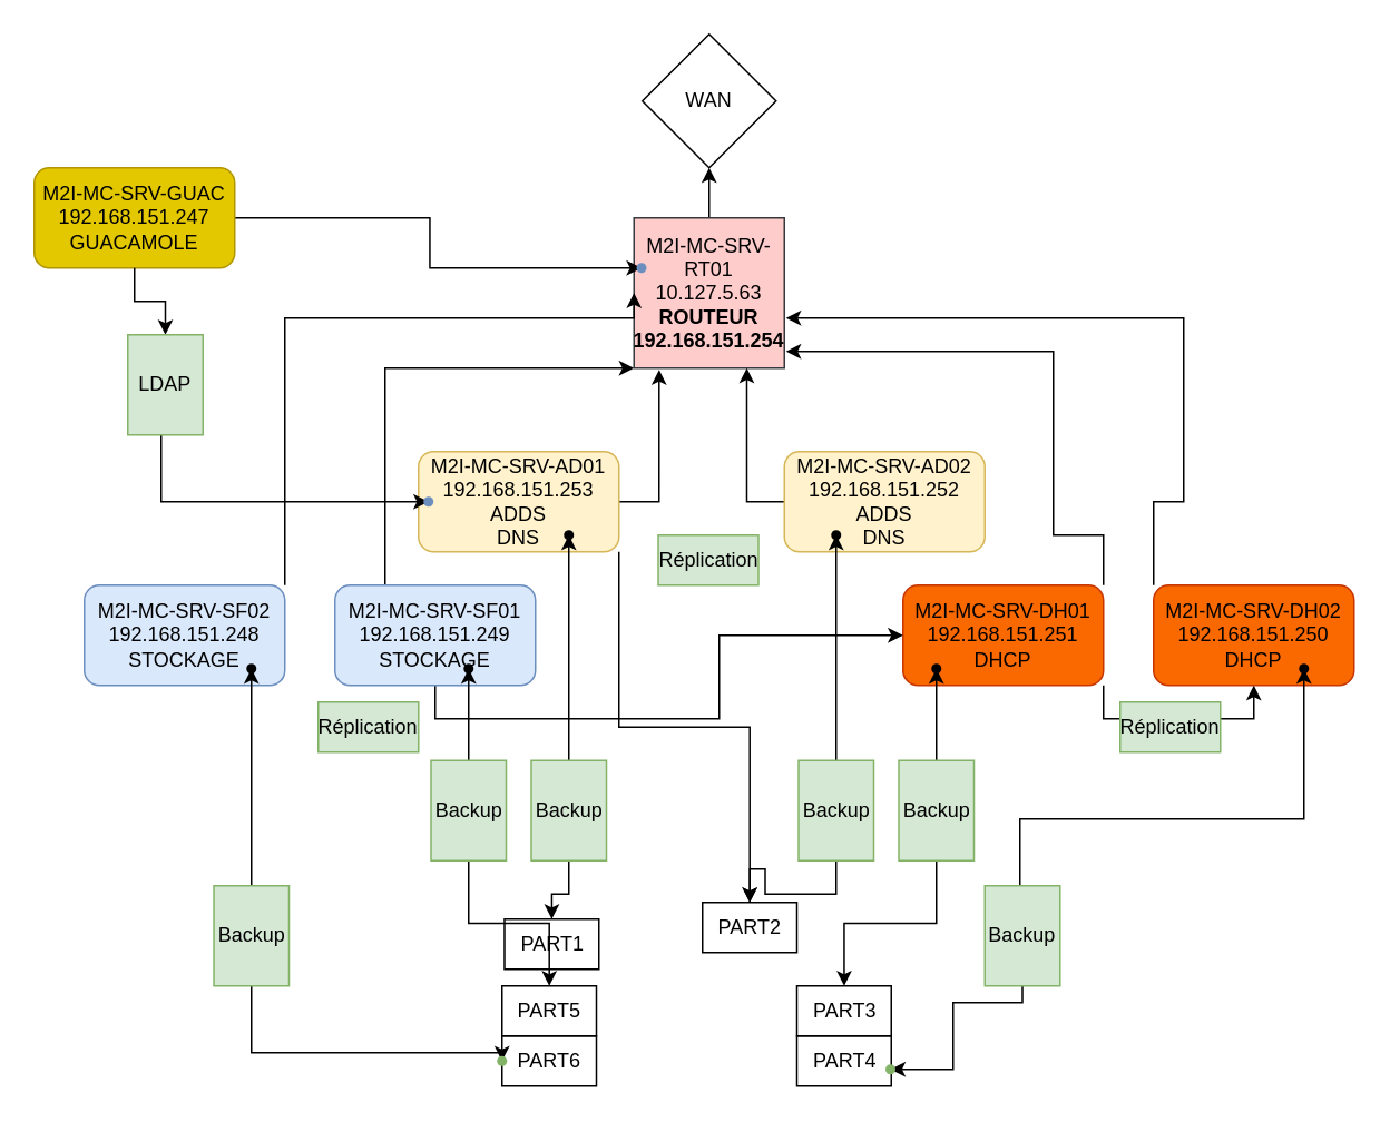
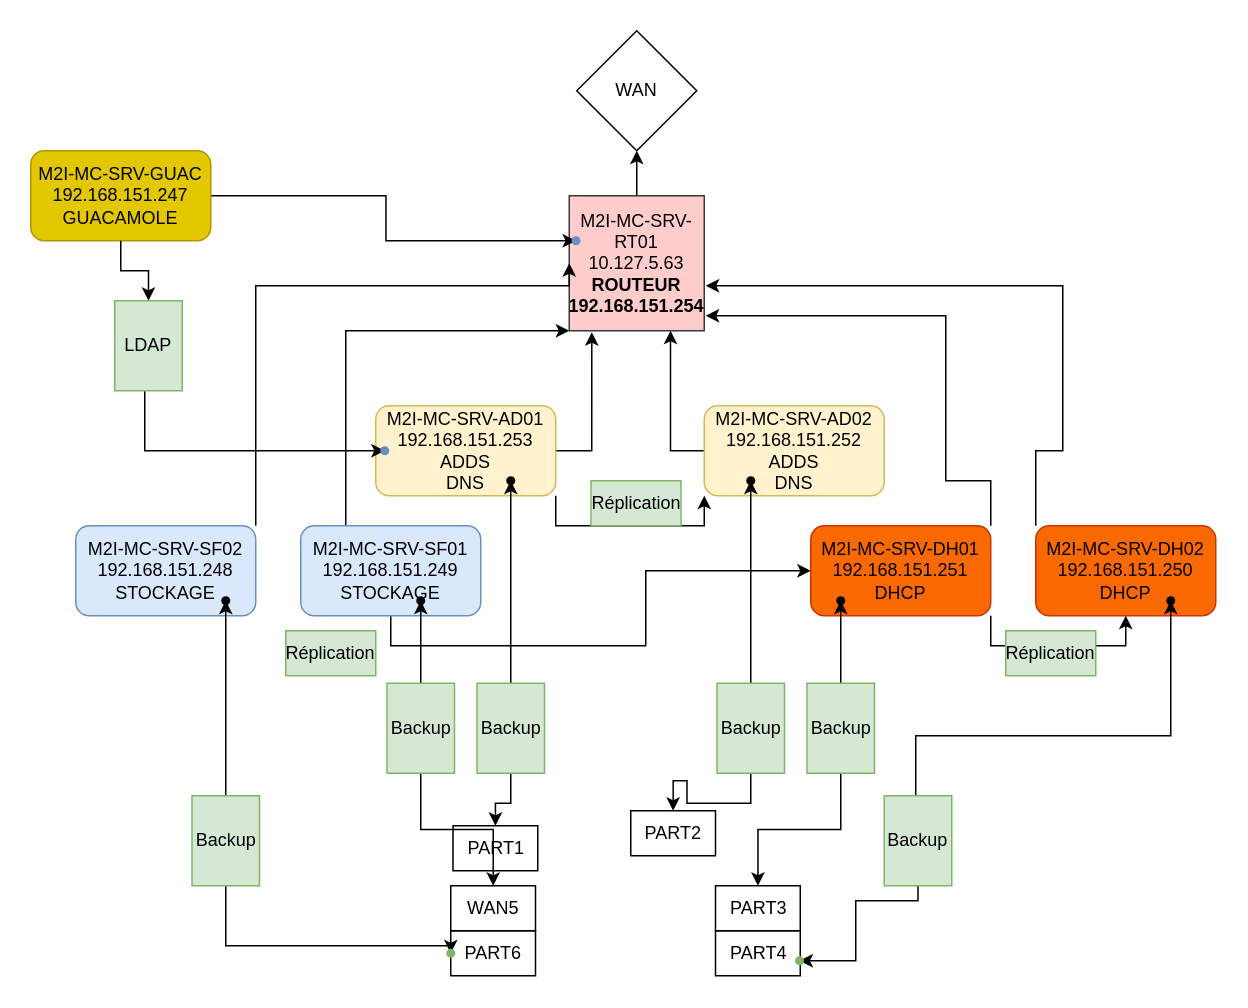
  <mxCell id="0" />
  <mxCell id="1" parent="0" />
  <mxCell id="2" value="" style="edgeStyle=orthogonalEdgeStyle;rounded=0;orthogonalLoop=1;jettySize=auto;html=1;" edge="1" parent="1" source="3" target="16"><mxGeometry relative="1" as="geometry" /></mxCell>
  <mxCell id="3" value="M2I-MC-SRV-RT01&lt;br&gt;10.127.5.63&lt;br&gt;&lt;b&gt;ROUTEUR&lt;br&gt;192.168.151.254&lt;br&gt;&lt;/b&gt;" style="whiteSpace=wrap;html=1;aspect=fixed;fillColor=#ffcccc;strokeColor=#36393d;" vertex="1" parent="1"><mxGeometry x="379" y="130" width="90" height="90" as="geometry" /></mxCell>
  <mxCell id="4" value="" style="edgeStyle=orthogonalEdgeStyle;rounded=0;orthogonalLoop=1;jettySize=auto;html=1;entryX=0.167;entryY=1.011;entryDx=0;entryDy=0;entryPerimeter=0;" edge="1" parent="1" source="6" target="3"><mxGeometry relative="1" as="geometry" /></mxCell>
- <mxCell id="5" style="edgeStyle=orthogonalEdgeStyle;rounded=0;orthogonalLoop=1;jettySize=auto;html=1;exitX=1;exitY=1;exitDx=0;exitDy=0;" edge="1" parent="1" source="6" target="29"><mxGeometry relative="1" as="geometry" /></mxCell>
+ <mxCell id="5" style="edgeStyle=orthogonalEdgeStyle;rounded=0;orthogonalLoop=1;jettySize=auto;html=1;exitX=1;exitY=1;exitDx=0;exitDy=0;entryX=0;entryY=1;entryDx=0;entryDy=0;" edge="1" parent="1" source="6" target="8"><mxGeometry relative="1" as="geometry" /></mxCell>
  <mxCell id="6" value="M2I-MC-SRV-AD01&lt;br&gt;192.168.151.253&lt;br&gt;ADDS&lt;br&gt;DNS" style="rounded=1;whiteSpace=wrap;html=1;fillColor=#fff2cc;strokeColor=#d6b656;" vertex="1" parent="1"><mxGeometry x="250" y="270" width="120" height="60" as="geometry" /></mxCell>
  <mxCell id="7" value="" style="edgeStyle=orthogonalEdgeStyle;rounded=0;orthogonalLoop=1;jettySize=auto;html=1;entryX=0.75;entryY=1;entryDx=0;entryDy=0;" edge="1" parent="1" source="8" target="3"><mxGeometry relative="1" as="geometry"><Array as="points"><mxPoint x="447" y="300" /></Array></mxGeometry></mxCell>
  <mxCell id="8" value="M2I-MC-SRV-AD02&lt;br&gt;192.168.151.252&lt;br&gt;ADDS&lt;br&gt;DNS" style="rounded=1;whiteSpace=wrap;html=1;fillColor=#fff2cc;strokeColor=#d6b656;" vertex="1" parent="1"><mxGeometry x="469" y="270" width="120" height="60" as="geometry" /></mxCell>
  <mxCell id="9" value="Réplication" style="text;strokeColor=#82b366;align=center;fillColor=#d5e8d4;html=1;verticalAlign=middle;whiteSpace=wrap;rounded=0;" vertex="1" parent="1"><mxGeometry x="393.5" y="320" width="60" height="30" as="geometry" /></mxCell>
  <mxCell id="10" value="M2I-MC-SRV-DH02&lt;br&gt;192.168.151.250&lt;br&gt;DHCP" style="rounded=1;whiteSpace=wrap;html=1;fillColor=#fa6800;strokeColor=#C73500;fontColor=#000000;" vertex="1" parent="1"><mxGeometry x="690" y="350" width="120" height="60" as="geometry" /></mxCell>
  <mxCell id="11" value="M2I-MC-SRV-DH01&lt;br&gt;192.168.151.251&lt;br&gt;DHCP" style="rounded=1;whiteSpace=wrap;html=1;fillColor=#fa6800;strokeColor=#C73500;fontColor=#000000;" vertex="1" parent="1"><mxGeometry x="540" y="350" width="120" height="60" as="geometry" /></mxCell>
  <mxCell id="12" style="edgeStyle=orthogonalEdgeStyle;rounded=0;orthogonalLoop=1;jettySize=auto;html=1;exitX=1;exitY=1;exitDx=0;exitDy=0;entryX=0.5;entryY=1;entryDx=0;entryDy=0;" edge="1" parent="1" source="11" target="10"><mxGeometry relative="1" as="geometry"><mxPoint x="620" y="450" as="sourcePoint" /><mxPoint x="719" y="450" as="targetPoint" /></mxGeometry></mxCell>
  <mxCell id="13" value="Réplication" style="text;strokeColor=#82b366;align=center;fillColor=#d5e8d4;html=1;verticalAlign=middle;whiteSpace=wrap;rounded=0;" vertex="1" parent="1"><mxGeometry x="670" y="420" width="60" height="30" as="geometry" /></mxCell>
  <mxCell id="14" value="" style="edgeStyle=orthogonalEdgeStyle;rounded=0;orthogonalLoop=1;jettySize=auto;html=1;entryX=1.011;entryY=0.889;entryDx=0;entryDy=0;exitX=1;exitY=0;exitDx=0;exitDy=0;entryPerimeter=0;" edge="1" parent="1" source="11" target="3"><mxGeometry relative="1" as="geometry"><mxPoint x="652" y="320" as="sourcePoint" /><mxPoint x="630" y="240" as="targetPoint" /><Array as="points"><mxPoint x="660" y="320" /><mxPoint x="630" y="320" /><mxPoint x="630" y="210" /></Array></mxGeometry></mxCell>
  <mxCell id="15" value="" style="edgeStyle=orthogonalEdgeStyle;rounded=0;orthogonalLoop=1;jettySize=auto;html=1;exitX=0;exitY=0;exitDx=0;exitDy=0;" edge="1" parent="1" source="10"><mxGeometry relative="1" as="geometry"><mxPoint x="730" y="300" as="sourcePoint" /><mxPoint x="470" y="190" as="targetPoint" /><Array as="points"><mxPoint x="690" y="300" /><mxPoint x="708" y="300" /></Array></mxGeometry></mxCell>
  <mxCell id="16" value="WAN" style="rhombus;whiteSpace=wrap;html=1;" vertex="1" parent="1"><mxGeometry x="384" y="20" width="80" height="80" as="geometry" /></mxCell>
  <mxCell id="17" value="" style="edgeStyle=orthogonalEdgeStyle;rounded=0;orthogonalLoop=1;jettySize=auto;html=1;entryX=0;entryY=0.5;entryDx=0;entryDy=0;" edge="1" parent="1" source="18" target="3"><mxGeometry relative="1" as="geometry"><mxPoint x="110" y="270" as="targetPoint" /><Array as="points"><mxPoint x="170" y="190" /><mxPoint x="379" y="190" /></Array></mxGeometry></mxCell>
  <mxCell id="18" value="M2I-MC-SRV-SF02&lt;br&gt;192.168.151.248&lt;br&gt;STOCKAGE" style="rounded=1;whiteSpace=wrap;html=1;fillColor=#dae8fc;strokeColor=#6c8ebf;" vertex="1" parent="1"><mxGeometry x="50" y="350" width="120" height="60" as="geometry" /></mxCell>
  <mxCell id="19" value="" style="edgeStyle=orthogonalEdgeStyle;rounded=0;orthogonalLoop=1;jettySize=auto;html=1;exitX=0.5;exitY=1;exitDx=0;exitDy=0;" edge="1" parent="1" source="21" target="11"><mxGeometry relative="1" as="geometry" /></mxCell>
  <mxCell id="20" value="" style="edgeStyle=orthogonalEdgeStyle;rounded=0;orthogonalLoop=1;jettySize=auto;html=1;entryX=0;entryY=1;entryDx=0;entryDy=0;exitX=0.25;exitY=0;exitDx=0;exitDy=0;" edge="1" parent="1" source="21" target="3"><mxGeometry relative="1" as="geometry"><mxPoint x="180" y="299.99" as="sourcePoint" /><mxPoint x="236.03" y="130" as="targetPoint" /><Array as="points"><mxPoint x="230" y="220" /></Array></mxGeometry></mxCell>
  <mxCell id="21" value="M2I-MC-SRV-SF01&lt;br&gt;192.168.151.249&lt;br&gt;STOCKAGE" style="rounded=1;whiteSpace=wrap;html=1;fillColor=#dae8fc;strokeColor=#6c8ebf;" vertex="1" parent="1"><mxGeometry x="200" y="350" width="120" height="60" as="geometry" /></mxCell>
  <mxCell id="22" value="Réplication" style="text;strokeColor=#82b366;align=center;fillColor=#d5e8d4;html=1;verticalAlign=middle;whiteSpace=wrap;rounded=0;" vertex="1" parent="1"><mxGeometry x="190" y="420" width="60" height="30" as="geometry" /></mxCell>
  <mxCell id="23" value="" style="edgeStyle=orthogonalEdgeStyle;rounded=0;orthogonalLoop=1;jettySize=auto;html=1;" edge="1" parent="1" source="53" target="51"><mxGeometry relative="1" as="geometry" /></mxCell>
  <mxCell id="24" value="PART6" style="rounded=0;whiteSpace=wrap;html=1;" vertex="1" parent="1"><mxGeometry x="300" y="620" width="56.5" height="30" as="geometry" /></mxCell>
  <mxCell id="25" value="" style="edgeStyle=orthogonalEdgeStyle;rounded=0;orthogonalLoop=1;jettySize=auto;html=1;" edge="1" parent="1" source="50" target="48"><mxGeometry relative="1" as="geometry" /></mxCell>
- <mxCell id="26" value="PART5" style="rounded=0;whiteSpace=wrap;html=1;" vertex="1" parent="1"><mxGeometry x="300" y="590" width="56.5" height="30" as="geometry" /></mxCell>
+ <mxCell id="26" value="WAN5" style="rounded=0;whiteSpace=wrap;html=1;" vertex="1" parent="1"><mxGeometry x="300" y="590" width="56.5" height="30" as="geometry" /></mxCell>
  <mxCell id="27" value="PART1" style="rounded=0;whiteSpace=wrap;html=1;" vertex="1" parent="1"><mxGeometry x="301.5" y="550" width="56.5" height="30" as="geometry" /></mxCell>
  <mxCell id="28" value="" style="edgeStyle=orthogonalEdgeStyle;rounded=0;orthogonalLoop=1;jettySize=auto;html=1;" edge="1" parent="1" source="40" target="38"><mxGeometry relative="1" as="geometry" /></mxCell>
  <mxCell id="29" value="PART2" style="rounded=0;whiteSpace=wrap;html=1;" vertex="1" parent="1"><mxGeometry x="420" y="540" width="56.5" height="30" as="geometry" /></mxCell>
  <mxCell id="30" value="" style="edgeStyle=orthogonalEdgeStyle;rounded=0;orthogonalLoop=1;jettySize=auto;html=1;exitX=0;exitY=0.5;exitDx=0;exitDy=0;" edge="1" parent="1" source="46" target="44"><mxGeometry relative="1" as="geometry"><Array as="points"><mxPoint x="610" y="530" /><mxPoint x="610" y="490" /><mxPoint x="780" y="490" /></Array></mxGeometry></mxCell>
  <mxCell id="31" value="PART4" style="rounded=0;whiteSpace=wrap;html=1;" vertex="1" parent="1"><mxGeometry x="476.5" y="620" width="56.5" height="30" as="geometry" /></mxCell>
  <mxCell id="32" value="" style="edgeStyle=orthogonalEdgeStyle;rounded=0;orthogonalLoop=1;jettySize=auto;html=1;" edge="1" parent="1" source="43" target="41"><mxGeometry relative="1" as="geometry" /></mxCell>
  <mxCell id="33" value="PART3" style="rounded=0;whiteSpace=wrap;html=1;" vertex="1" parent="1"><mxGeometry x="476.5" y="590" width="56.5" height="30" as="geometry" /></mxCell>
  <mxCell id="34" value="" style="shape=waypoint;sketch=0;size=6;pointerEvents=1;points=[];fillColor=default;resizable=0;rotatable=0;perimeter=centerPerimeter;snapToPoint=1;rounded=0;" vertex="1" parent="1"><mxGeometry x="330" y="310" width="20" height="20" as="geometry" /></mxCell>
  <mxCell id="35" value="" style="edgeStyle=orthogonalEdgeStyle;rounded=0;orthogonalLoop=1;jettySize=auto;html=1;" edge="1" parent="1" source="37" target="34"><mxGeometry relative="1" as="geometry" /></mxCell>
  <mxCell id="36" value="" style="edgeStyle=orthogonalEdgeStyle;rounded=0;orthogonalLoop=1;jettySize=auto;html=1;" edge="1" parent="1" source="37" target="27"><mxGeometry relative="1" as="geometry" /></mxCell>
  <mxCell id="37" value="Backup" style="text;strokeColor=#82b366;align=center;fillColor=#d5e8d4;html=1;verticalAlign=middle;whiteSpace=wrap;rounded=0;direction=south;" vertex="1" parent="1"><mxGeometry x="317.5" y="455" width="45" height="60" as="geometry" /></mxCell>
  <mxCell id="38" value="" style="shape=waypoint;sketch=0;size=6;pointerEvents=1;points=[];fillColor=default;resizable=0;rotatable=0;perimeter=centerPerimeter;snapToPoint=1;rounded=0;" vertex="1" parent="1"><mxGeometry x="490" y="310" width="20" height="20" as="geometry" /></mxCell>
  <mxCell id="39" value="" style="edgeStyle=orthogonalEdgeStyle;rounded=0;orthogonalLoop=1;jettySize=auto;html=1;entryX=0.5;entryY=0;entryDx=0;entryDy=0;exitX=1;exitY=0.5;exitDx=0;exitDy=0;" edge="1" parent="1" source="40" target="29"><mxGeometry relative="1" as="geometry"><mxPoint x="450" y="485" as="sourcePoint" /></mxGeometry></mxCell>
  <mxCell id="40" value="Backup" style="text;strokeColor=#82b366;align=center;fillColor=#d5e8d4;html=1;verticalAlign=middle;whiteSpace=wrap;rounded=0;direction=south;" vertex="1" parent="1"><mxGeometry x="477.5" y="455" width="45" height="60" as="geometry" /></mxCell>
  <mxCell id="41" value="" style="shape=waypoint;sketch=0;size=6;pointerEvents=1;points=[];fillColor=default;resizable=0;rotatable=0;perimeter=centerPerimeter;snapToPoint=1;rounded=0;" vertex="1" parent="1"><mxGeometry x="550" y="390" width="20" height="20" as="geometry" /></mxCell>
  <mxCell id="42" value="" style="edgeStyle=orthogonalEdgeStyle;rounded=0;orthogonalLoop=1;jettySize=auto;html=1;exitX=1;exitY=0.5;exitDx=0;exitDy=0;" edge="1" parent="1" source="43" target="33"><mxGeometry relative="1" as="geometry" /></mxCell>
  <mxCell id="43" value="Backup" style="text;strokeColor=#82b366;align=center;fillColor=#d5e8d4;html=1;verticalAlign=middle;whiteSpace=wrap;rounded=0;direction=south;" vertex="1" parent="1"><mxGeometry x="537.5" y="455" width="45" height="60" as="geometry" /></mxCell>
  <mxCell id="44" value="" style="shape=waypoint;sketch=0;size=6;pointerEvents=1;points=[];fillColor=default;resizable=0;rotatable=0;perimeter=centerPerimeter;snapToPoint=1;rounded=0;" vertex="1" parent="1"><mxGeometry x="770" y="390" width="20" height="20" as="geometry" /></mxCell>
  <mxCell id="45" value="" style="edgeStyle=orthogonalEdgeStyle;rounded=0;orthogonalLoop=1;jettySize=auto;html=1;" edge="1" parent="1" source="46" target="47"><mxGeometry relative="1" as="geometry"><Array as="points"><mxPoint x="612" y="600" /><mxPoint x="570" y="600" /><mxPoint x="570" y="640" /></Array></mxGeometry></mxCell>
  <mxCell id="46" value="Backup" style="text;strokeColor=#82b366;align=center;fillColor=#d5e8d4;html=1;verticalAlign=middle;whiteSpace=wrap;rounded=0;direction=south;" vertex="1" parent="1"><mxGeometry x="589" y="530" width="45" height="60" as="geometry" /></mxCell>
  <mxCell id="47" value="" style="shape=waypoint;sketch=0;size=6;pointerEvents=1;points=[];fillColor=#d5e8d4;resizable=0;rotatable=0;perimeter=centerPerimeter;snapToPoint=1;strokeColor=#82b366;gradientColor=none;rounded=0;" vertex="1" parent="1"><mxGeometry x="522.5" y="630" width="20" height="20" as="geometry" /></mxCell>
  <mxCell id="48" value="" style="shape=waypoint;sketch=0;size=6;pointerEvents=1;points=[];fillColor=default;resizable=0;rotatable=0;perimeter=centerPerimeter;snapToPoint=1;rounded=0;" vertex="1" parent="1"><mxGeometry x="270" y="390" width="20" height="20" as="geometry" /></mxCell>
  <mxCell id="49" value="" style="edgeStyle=orthogonalEdgeStyle;rounded=0;orthogonalLoop=1;jettySize=auto;html=1;" edge="1" parent="1" source="50" target="26"><mxGeometry relative="1" as="geometry" /></mxCell>
  <mxCell id="50" value="Backup" style="text;strokeColor=#82b366;align=center;fillColor=#d5e8d4;html=1;verticalAlign=middle;whiteSpace=wrap;rounded=0;direction=south;" vertex="1" parent="1"><mxGeometry x="257.5" y="455" width="45" height="60" as="geometry" /></mxCell>
  <mxCell id="51" value="" style="shape=waypoint;sketch=0;size=6;pointerEvents=1;points=[];fillColor=default;resizable=0;rotatable=0;perimeter=centerPerimeter;snapToPoint=1;rounded=0;" vertex="1" parent="1"><mxGeometry x="140" y="390" width="20" height="20" as="geometry" /></mxCell>
  <mxCell id="52" value="" style="edgeStyle=orthogonalEdgeStyle;rounded=0;orthogonalLoop=1;jettySize=auto;html=1;" edge="1" parent="1" source="53" target="54"><mxGeometry relative="1" as="geometry"><Array as="points"><mxPoint x="150" y="630" /><mxPoint x="300" y="630" /></Array></mxGeometry></mxCell>
  <mxCell id="53" value="Backup" style="text;strokeColor=#82b366;align=center;fillColor=#d5e8d4;html=1;verticalAlign=middle;whiteSpace=wrap;rounded=0;direction=south;" vertex="1" parent="1"><mxGeometry x="127.5" y="530" width="45" height="60" as="geometry" /></mxCell>
  <mxCell id="54" value="" style="shape=waypoint;sketch=0;size=6;pointerEvents=1;points=[];fillColor=#d5e8d4;resizable=0;rotatable=0;perimeter=centerPerimeter;snapToPoint=1;strokeColor=#82b366;gradientColor=none;rounded=0;" vertex="1" parent="1"><mxGeometry x="290" y="625" width="20" height="20" as="geometry" /></mxCell>
  <mxCell id="55" value="" style="edgeStyle=orthogonalEdgeStyle;rounded=0;orthogonalLoop=1;jettySize=auto;html=1;entryX=-0.125;entryY=0.45;entryDx=0;entryDy=0;entryPerimeter=0;" edge="1" parent="1" source="57" target="58"><mxGeometry relative="1" as="geometry" /></mxCell>
  <mxCell id="56" value="" style="edgeStyle=orthogonalEdgeStyle;rounded=0;orthogonalLoop=1;jettySize=auto;html=1;" edge="1" parent="1" source="61" target="59"><mxGeometry relative="1" as="geometry"><Array as="points"><mxPoint x="96" y="300" /></Array></mxGeometry></mxCell>
  <mxCell id="57" value="M2I-MC-SRV-GUAC&lt;br&gt;192.168.151.247&lt;br&gt;GUACAMOLE" style="rounded=1;whiteSpace=wrap;html=1;fillColor=#e3c800;strokeColor=#B09500;fontColor=#000000;" vertex="1" parent="1"><mxGeometry x="20" y="100" width="120" height="60" as="geometry" /></mxCell>
  <mxCell id="58" value="" style="shape=waypoint;sketch=0;size=6;pointerEvents=1;points=[];fillColor=#dae8fc;resizable=0;rotatable=0;perimeter=centerPerimeter;snapToPoint=1;strokeColor=#6c8ebf;rounded=1;" vertex="1" parent="1"><mxGeometry x="373.5" y="150" width="20" height="20" as="geometry" /></mxCell>
  <mxCell id="59" value="" style="shape=waypoint;sketch=0;size=6;pointerEvents=1;points=[];fillColor=#dae8fc;resizable=0;rotatable=0;perimeter=centerPerimeter;snapToPoint=1;strokeColor=#6c8ebf;rounded=1;" vertex="1" parent="1"><mxGeometry x="246" y="290" width="20" height="20" as="geometry" /></mxCell>
  <mxCell id="60" value="" style="edgeStyle=orthogonalEdgeStyle;rounded=0;orthogonalLoop=1;jettySize=auto;html=1;" edge="1" parent="1" source="57" target="61"><mxGeometry relative="1" as="geometry"><mxPoint x="96" y="160" as="sourcePoint" /><mxPoint x="256" y="300" as="targetPoint" /><Array as="points" /></mxGeometry></mxCell>
  <mxCell id="61" value="LDAP" style="text;strokeColor=#82b366;align=center;fillColor=#d5e8d4;html=1;verticalAlign=middle;whiteSpace=wrap;rounded=0;direction=south;" vertex="1" parent="1"><mxGeometry x="76" y="200" width="45" height="60" as="geometry" /></mxCell>
